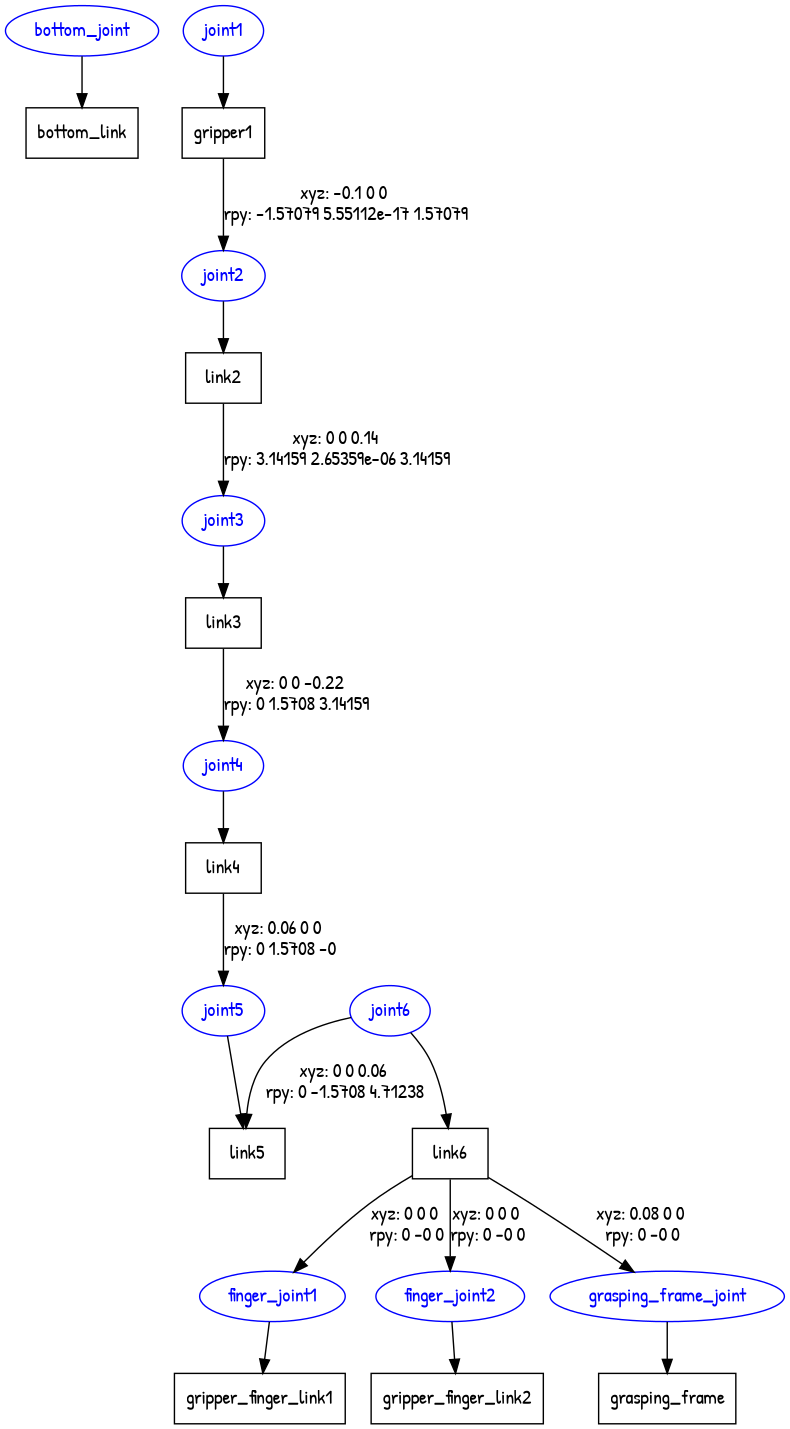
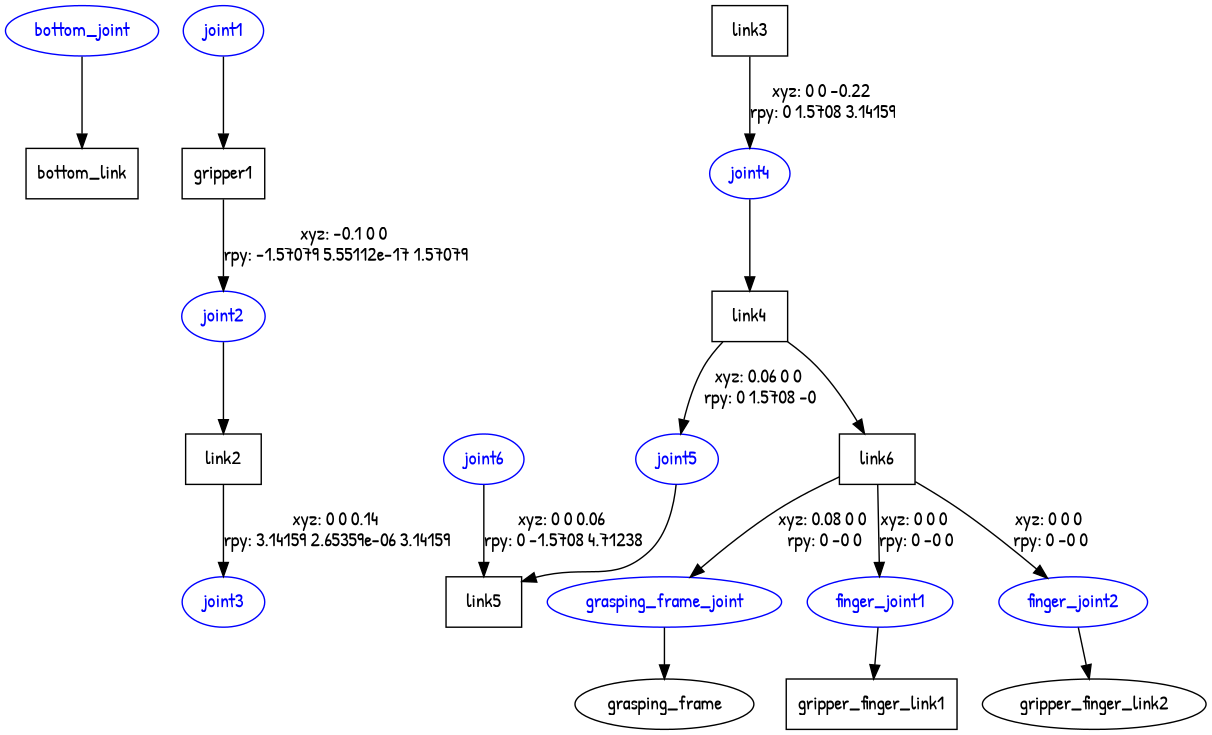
  digraph {
    fontname="Patrick Hand"
    node [fontname="Patrick Hand" shape=ellipse]
    edge [fontname="Patrick Hand"]
    bottom_joint [color=blue fontcolor=blue]
    n2 [label=bottom_link shape=box]
    joint1 [color=blue fontcolor=blue]
    n4 [label=gripper1 shape=box]
    joint2 [color=blue fontcolor=blue]
    n6 [label=link2 shape=box]
    joint3 [color=blue fontcolor=blue]
    n8 [label=link3 shape=box]
    joint4 [color=blue fontcolor=blue]
    n10 [label=link4 shape=box]
    joint5 [color=blue fontcolor=blue]
    n12 [label=link5 shape=box]
    joint6 [color=blue fontcolor=blue]
    n14 [label=link6 shape=box]
    finger_joint1 [color=blue fontcolor=blue]
    finger_joint2 [color=blue fontcolor=blue]
    grasping_frame_joint [color=blue fontcolor=blue]
    n18 [label=gripper_finger_link1 shape=box]
-   n19 [label=gripper_finger_link2 shape=box]
-   n20 [label=grasping_frame shape=box]
+   n19 [label=gripper_finger_link2]
+   n20 [label=grasping_frame]
    bottom_joint -> n2
    joint1 -> n4
    n4 -> joint2 [label="xyz: -0.1 0 0 \nrpy: -1.57079 5.55112e-17 1.57079"]
    joint2 -> n6
    n6 -> joint3 [label="xyz: 0 0 0.14 \nrpy: 3.14159 2.65359e-06 3.14159"]
-   joint3 -> n8
    n8 -> joint4 [label="xyz: 0 0 -0.22 \nrpy: 0 1.5708 3.14159"]
    joint4 -> n10
    n10 -> joint5 [label="xyz: 0.06 0 0 \nrpy: 0 1.5708 -0"]
    joint5 -> n12
    joint6 -> n12 [label="xyz: 0 0 0.06 \nrpy: 0 -1.5708 4.71238"]
-   joint6 -> n14
+   n10 -> n14
    n14 -> finger_joint1 [label="xyz: 0 0 0 \nrpy: 0 -0 0"]
    n14 -> finger_joint2 [label="xyz: 0 0 0 \nrpy: 0 -0 0"]
    n14 -> grasping_frame_joint [label="xyz: 0.08 0 0 \nrpy: 0 -0 0"]
    finger_joint1 -> n18
    finger_joint2 -> n19
    grasping_frame_joint -> n20
  }
